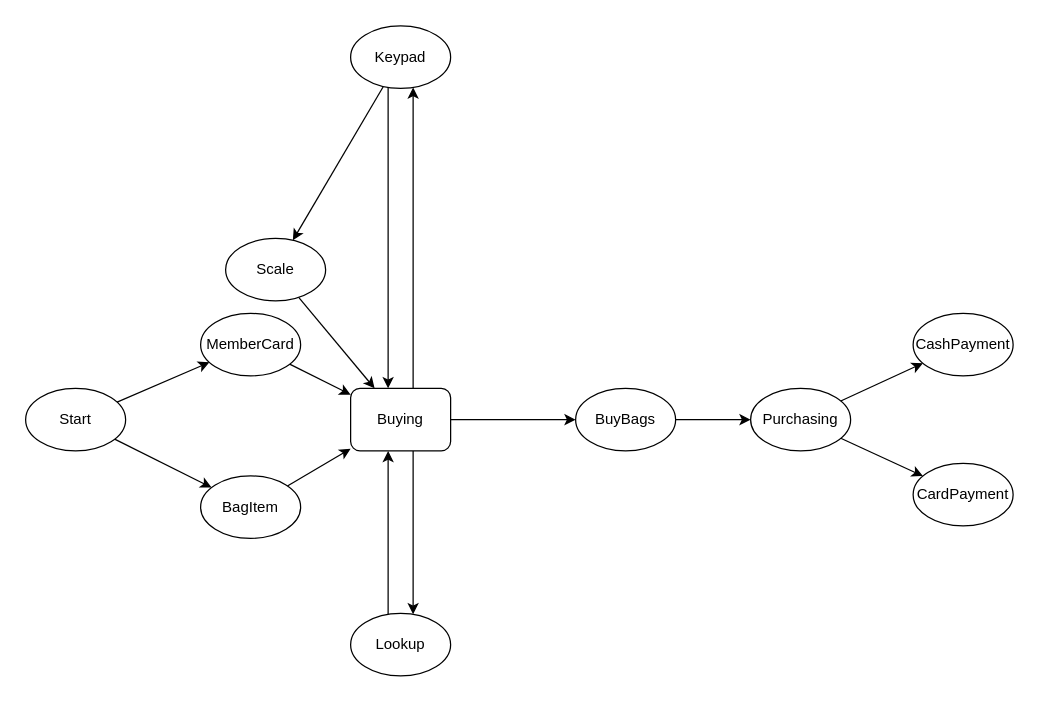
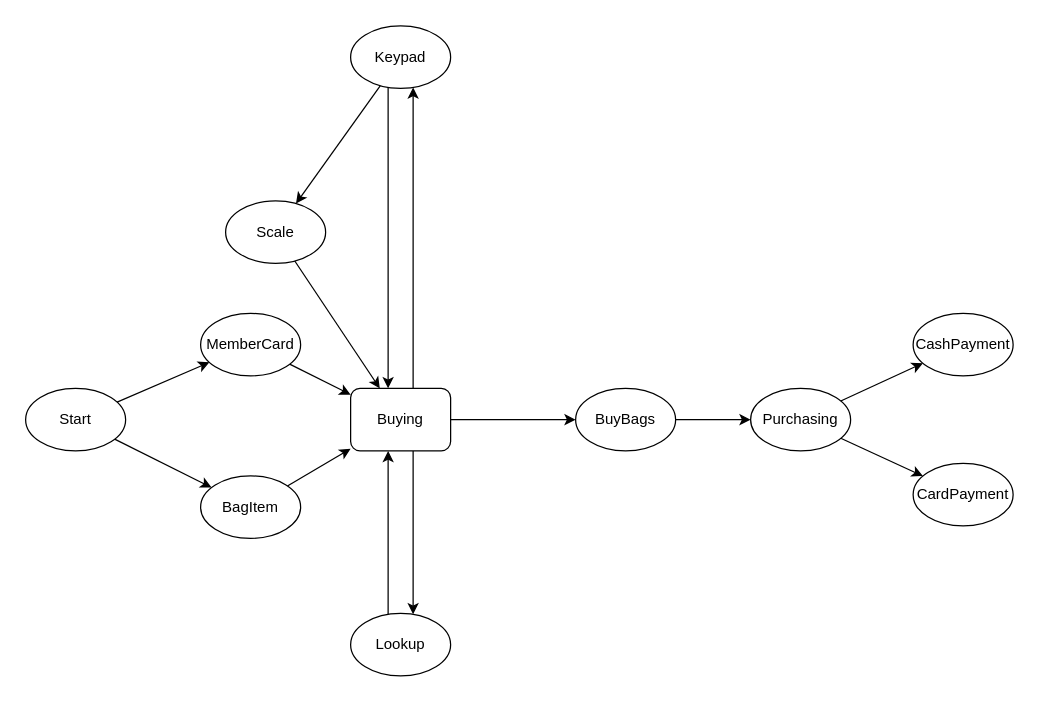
  <mxCell id="0" />
  <mxCell id="1" parent="0" />
  <mxCell id="2" style="rounded=0;orthogonalLoop=1;jettySize=auto;html=1;" edge="1" parent="1" source="4" target="6"><mxGeometry relative="1" as="geometry" /></mxCell>
  <mxCell id="3" style="edgeStyle=none;rounded=0;orthogonalLoop=1;jettySize=auto;html=1;" edge="1" parent="1" source="4" target="8"><mxGeometry relative="1" as="geometry" /></mxCell>
  <mxCell id="4" value="Start" style="ellipse;whiteSpace=wrap;html=1;" vertex="1" parent="1"><mxGeometry x="20" y="310" width="80" height="50" as="geometry" /></mxCell>
  <mxCell id="5" style="edgeStyle=none;rounded=0;orthogonalLoop=1;jettySize=auto;html=1;" edge="1" parent="1" source="6" target="12"><mxGeometry relative="1" as="geometry" /></mxCell>
  <mxCell id="6" value="MemberCard" style="ellipse;whiteSpace=wrap;html=1;" vertex="1" parent="1"><mxGeometry x="160" y="250" width="80" height="50" as="geometry" /></mxCell>
  <mxCell id="7" style="edgeStyle=none;rounded=0;orthogonalLoop=1;jettySize=auto;html=1;" edge="1" parent="1" source="8" target="12"><mxGeometry relative="1" as="geometry" /></mxCell>
  <mxCell id="8" value="BagItem" style="ellipse;whiteSpace=wrap;html=1;" vertex="1" parent="1"><mxGeometry x="160" y="380" width="80" height="50" as="geometry" /></mxCell>
  <mxCell id="9" style="edgeStyle=orthogonalEdgeStyle;rounded=0;orthogonalLoop=1;jettySize=auto;html=1;curved=1;" edge="1" parent="1" source="12" target="15"><mxGeometry relative="1" as="geometry"><Array as="points"><mxPoint x="330" y="280" /><mxPoint x="330" y="280" /></Array></mxGeometry></mxCell>
  <mxCell id="10" style="edgeStyle=orthogonalEdgeStyle;rounded=0;orthogonalLoop=1;jettySize=auto;html=1;curved=1;" edge="1" parent="1" source="12" target="17"><mxGeometry relative="1" as="geometry"><Array as="points"><mxPoint x="330" y="400" /><mxPoint x="330" y="400" /></Array></mxGeometry></mxCell>
  <mxCell id="11" style="edgeStyle=none;rounded=0;orthogonalLoop=1;jettySize=auto;html=1;" edge="1" parent="1" source="12" target="19"><mxGeometry relative="1" as="geometry" /></mxCell>
  <mxCell id="12" value="Buying" style="whiteSpace=wrap;html=1;rounded=1;" vertex="1" parent="1"><mxGeometry x="280" y="310" width="80" height="50" as="geometry" /></mxCell>
  <mxCell id="13" style="edgeStyle=orthogonalEdgeStyle;rounded=0;orthogonalLoop=1;jettySize=auto;html=1;curved=1;" edge="1" parent="1" source="15" target="12"><mxGeometry relative="1" as="geometry"><Array as="points"><mxPoint x="310" y="280" /><mxPoint x="310" y="280" /></Array></mxGeometry></mxCell>
  <mxCell id="14" style="rounded=0;orthogonalLoop=1;jettySize=auto;html=1;" edge="1" parent="1" source="15" target="21"><mxGeometry relative="1" as="geometry" /></mxCell>
  <mxCell id="15" value="Keypad" style="ellipse;whiteSpace=wrap;html=1;" vertex="1" parent="1"><mxGeometry x="280" y="20" width="80" height="50" as="geometry" /></mxCell>
  <mxCell id="16" style="edgeStyle=orthogonalEdgeStyle;curved=1;rounded=0;orthogonalLoop=1;jettySize=auto;html=1;" edge="1" parent="1" source="17" target="12"><mxGeometry relative="1" as="geometry"><Array as="points"><mxPoint x="310" y="400" /><mxPoint x="310" y="400" /></Array></mxGeometry></mxCell>
  <mxCell id="17" value="Lookup" style="ellipse;whiteSpace=wrap;html=1;" vertex="1" parent="1"><mxGeometry x="280" y="490" width="80" height="50" as="geometry" /></mxCell>
  <mxCell id="18" style="edgeStyle=orthogonalEdgeStyle;rounded=0;orthogonalLoop=1;jettySize=auto;html=1;" edge="1" parent="1" source="19" target="24"><mxGeometry relative="1" as="geometry" /></mxCell>
  <mxCell id="19" value="BuyBags" style="ellipse;whiteSpace=wrap;html=1;" vertex="1" parent="1"><mxGeometry x="460" y="310" width="80" height="50" as="geometry" /></mxCell>
  <mxCell id="20" style="rounded=0;orthogonalLoop=1;jettySize=auto;html=1;" edge="1" parent="1" source="21" target="12"><mxGeometry relative="1" as="geometry" /></mxCell>
- <mxCell id="21" value="Scale" style="ellipse;whiteSpace=wrap;html=1;" vertex="1" parent="1"><mxGeometry x="180" y="190" width="80" height="50" as="geometry" /></mxCell>
+ <mxCell id="21" value="Scale" style="ellipse;whiteSpace=wrap;html=1;" vertex="1" parent="1"><mxGeometry x="180" y="160" width="80" height="50" as="geometry" /></mxCell>
  <mxCell id="22" style="edgeStyle=none;rounded=0;orthogonalLoop=1;jettySize=auto;html=1;" edge="1" parent="1" source="24" target="25"><mxGeometry relative="1" as="geometry" /></mxCell>
  <mxCell id="23" style="edgeStyle=none;rounded=0;orthogonalLoop=1;jettySize=auto;html=1;" edge="1" parent="1" source="24" target="26"><mxGeometry relative="1" as="geometry" /></mxCell>
  <mxCell id="24" value="Purchasing" style="ellipse;whiteSpace=wrap;html=1;" vertex="1" parent="1"><mxGeometry x="600" y="310" width="80" height="50" as="geometry" /></mxCell>
  <mxCell id="25" value="CashPayment" style="ellipse;whiteSpace=wrap;html=1;" vertex="1" parent="1"><mxGeometry x="730" y="250" width="80" height="50" as="geometry" /></mxCell>
  <mxCell id="26" value="CardPayment" style="ellipse;whiteSpace=wrap;html=1;" vertex="1" parent="1"><mxGeometry x="730" y="370" width="80" height="50" as="geometry" /></mxCell>
